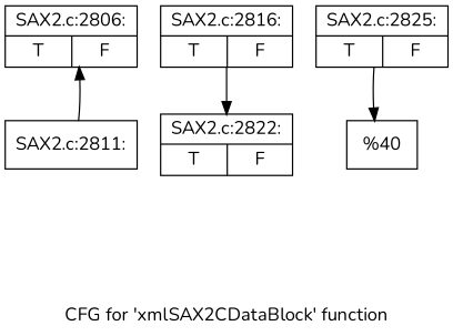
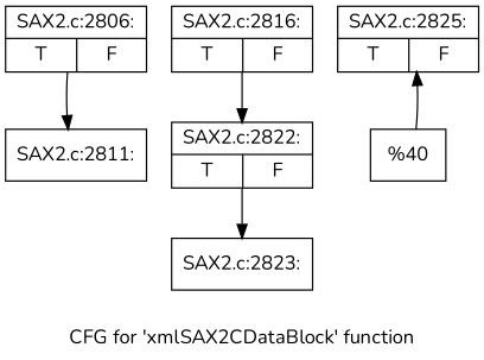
  digraph {
    fontname=Nunito
    label="CFG for 'xmlSAX2CDataBlock' function"
    node [fontname=Nunito shape=record]
    edge [fontname=Nunito]
    n1 [label="{SAX2.c:2806:|{<s0>T|<s1>F}}"]
    n2 [label="{SAX2.c:2811:}"]
    n3 [label="{SAX2.c:2816:|{<s0>T|<s1>F}}"]
    n4 [label="{SAX2.c:2822:|{<s0>T|<s1>F}}"]
+   n5 [label="{SAX2.c:2823:}"]
    n6 [label="{SAX2.c:2825:|{<s0>T|<s1>F}}"]
    n7 [label="{%40}"]
-   n2 -> n1
+   n1 -> n2
    n3 -> n4
-   n6 -> n7
+   n4 -> n5
+   n7 -> n6
  }
